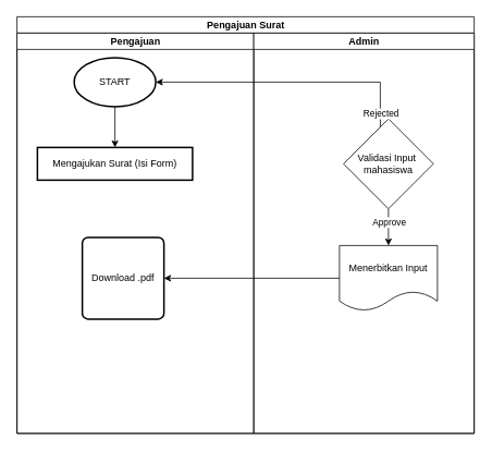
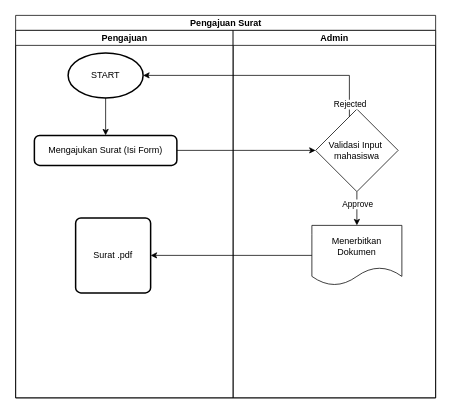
  <mxCell id="0" />
  <mxCell id="1" parent="0" />
  <mxCell id="2" value="Pengajuan Surat" style="swimlane;childLayout=stackLayout;resizeParent=1;resizeParentMax=0;startSize=20;html=1;" vertex="1" parent="1"><mxGeometry x="20" y="20" width="560" height="510" as="geometry" /></mxCell>
  <mxCell id="3" value="Pengajuan" style="swimlane;startSize=20;html=1;" vertex="1" parent="2"><mxGeometry y="20" width="290" height="490" as="geometry" /></mxCell>
  <mxCell id="4" value="START" style="strokeWidth=2;html=1;shape=mxgraph.flowchart.start_1;whiteSpace=wrap;" vertex="1" parent="3"><mxGeometry x="70.0" y="30" width="100" height="60" as="geometry" /></mxCell>
- <mxCell id="5" value="Mengajukan Surat (Isi Form)" style="whiteSpace=wrap;html=1;absoluteArcSize=1;arcSize=14;strokeWidth=2;rounded=0;" vertex="1" parent="3"><mxGeometry x="25" y="140" width="190" height="40" as="geometry" /></mxCell>
+ <mxCell id="5" value="Mengajukan Surat (Isi Form)" style="rounded=1;whiteSpace=wrap;html=1;absoluteArcSize=1;arcSize=14;strokeWidth=2;" vertex="1" parent="3"><mxGeometry x="25" y="140" width="190" height="40" as="geometry" /></mxCell>
  <mxCell id="6" style="edgeStyle=orthogonalEdgeStyle;rounded=0;orthogonalLoop=1;jettySize=auto;html=1;" edge="1" parent="3" source="4" target="5"><mxGeometry relative="1" as="geometry"><mxPoint x="120.0" y="130" as="targetPoint" /></mxGeometry></mxCell>
  <mxCell id="7" value="Admin" style="swimlane;startSize=20;html=1;" vertex="1" parent="2"><mxGeometry x="290" y="20" width="270" height="490" as="geometry" /></mxCell>
  <mxCell id="8" style="edgeStyle=orthogonalEdgeStyle;rounded=0;orthogonalLoop=1;jettySize=auto;html=1;exitX=0.5;exitY=1;exitDx=0;exitDy=0;entryX=0.5;entryY=0;entryDx=0;entryDy=0;" edge="1" parent="7" source="10" target="11"><mxGeometry relative="1" as="geometry" /></mxCell>
  <mxCell id="9" value="Approve" style="edgeLabel;html=1;align=center;verticalAlign=middle;resizable=0;points=[];" vertex="1" connectable="0" parent="8"><mxGeometry x="-0.304" relative="1" as="geometry"><mxPoint as="offset" /></mxGeometry></mxCell>
  <mxCell id="10" value="Validasi Input&amp;nbsp;&lt;div&gt;mahasiswa&lt;/div&gt;" style="rhombus;whiteSpace=wrap;html=1;" vertex="1" parent="7"><mxGeometry x="110" y="105" width="110" height="110" as="geometry" /></mxCell>
- <mxCell id="11" value="Menerbitkan Input" style="shape=document;whiteSpace=wrap;html=1;boundedLbl=1;" vertex="1" parent="7"><mxGeometry x="105.0" y="260" width="120" height="80" as="geometry" /></mxCell>
+ <mxCell id="11" value="Menerbitkan Dokumen" style="shape=document;whiteSpace=wrap;html=1;boundedLbl=1;" vertex="1" parent="7"><mxGeometry x="105.0" y="260" width="120" height="80" as="geometry" /></mxCell>
+ <mxCell id="12" style="edgeStyle=orthogonalEdgeStyle;rounded=0;orthogonalLoop=1;jettySize=auto;html=1;" edge="1" parent="2" source="5" target="10"><mxGeometry relative="1" as="geometry"><mxPoint x="690.0" y="180" as="targetPoint" /></mxGeometry></mxCell>
  <mxCell id="13" style="edgeStyle=orthogonalEdgeStyle;rounded=0;orthogonalLoop=1;jettySize=auto;html=1;entryX=1;entryY=0.5;entryDx=0;entryDy=0;entryPerimeter=0;" edge="1" parent="2" source="10" target="4"><mxGeometry relative="1" as="geometry"><Array as="points"><mxPoint x="445" y="80" /></Array></mxGeometry></mxCell>
  <mxCell id="14" value="Rejected" style="edgeLabel;html=1;align=center;verticalAlign=middle;resizable=0;points=[];" vertex="1" connectable="0" parent="13"><mxGeometry x="-0.897" relative="1" as="geometry"><mxPoint as="offset" /></mxGeometry></mxCell>
- <mxCell id="15" value="Download .pdf" style="rounded=1;whiteSpace=wrap;html=1;absoluteArcSize=1;arcSize=14;strokeWidth=2;" vertex="1" parent="1"><mxGeometry x="100" y="290" width="100" height="100" as="geometry" /></mxCell>
+ <mxCell id="15" value="Surat .pdf" style="rounded=1;whiteSpace=wrap;html=1;absoluteArcSize=1;arcSize=14;strokeWidth=2;" vertex="1" parent="1"><mxGeometry x="100" y="290" width="100" height="100" as="geometry" /></mxCell>
  <mxCell id="16" style="edgeStyle=orthogonalEdgeStyle;rounded=0;orthogonalLoop=1;jettySize=auto;html=1;" edge="1" parent="1" source="11" target="15"><mxGeometry relative="1" as="geometry"><mxPoint x="150" y="340" as="targetPoint" /></mxGeometry></mxCell>
